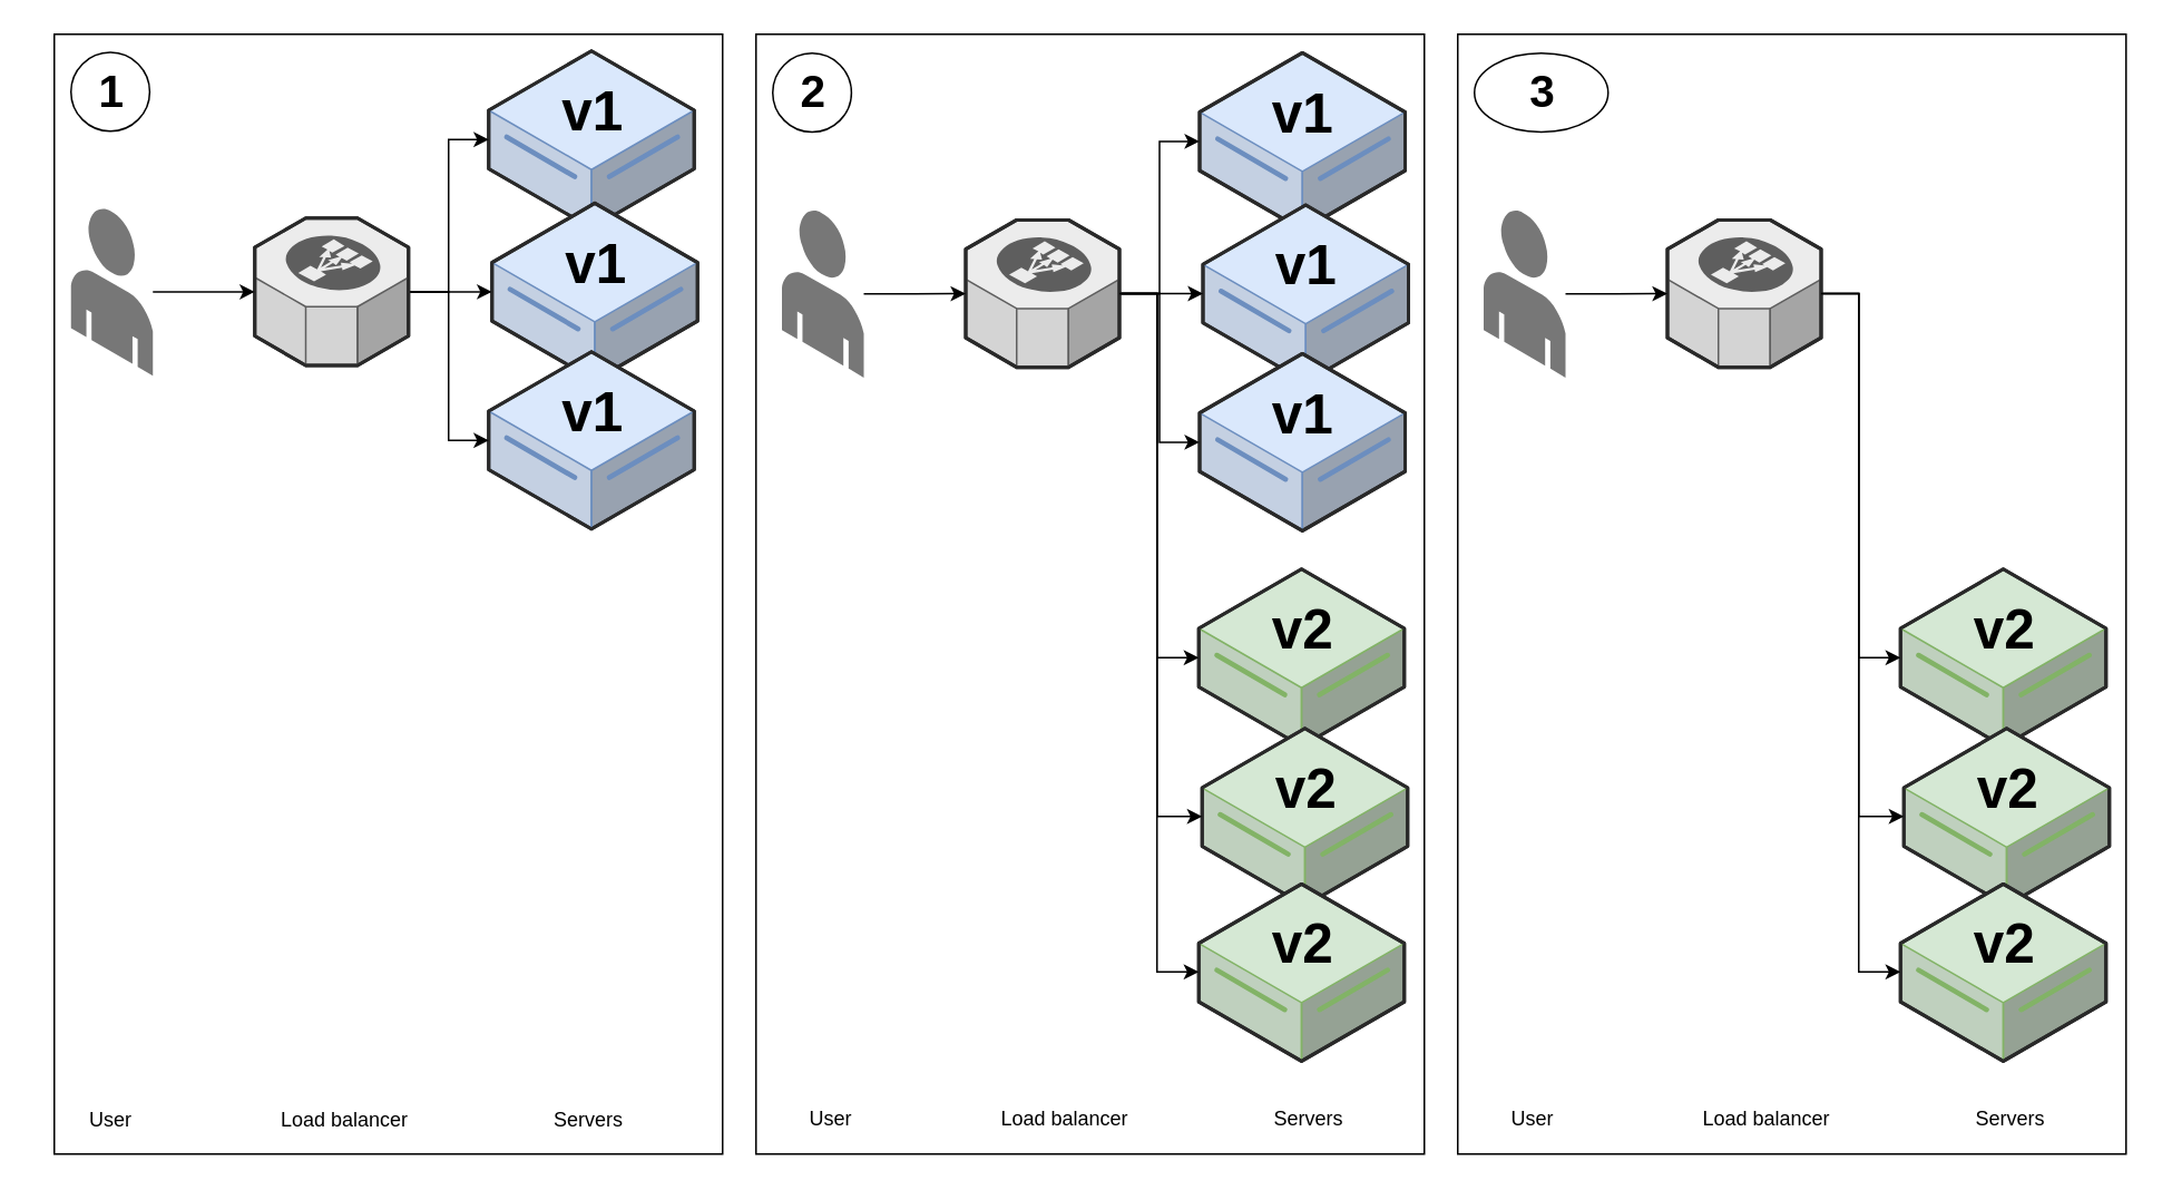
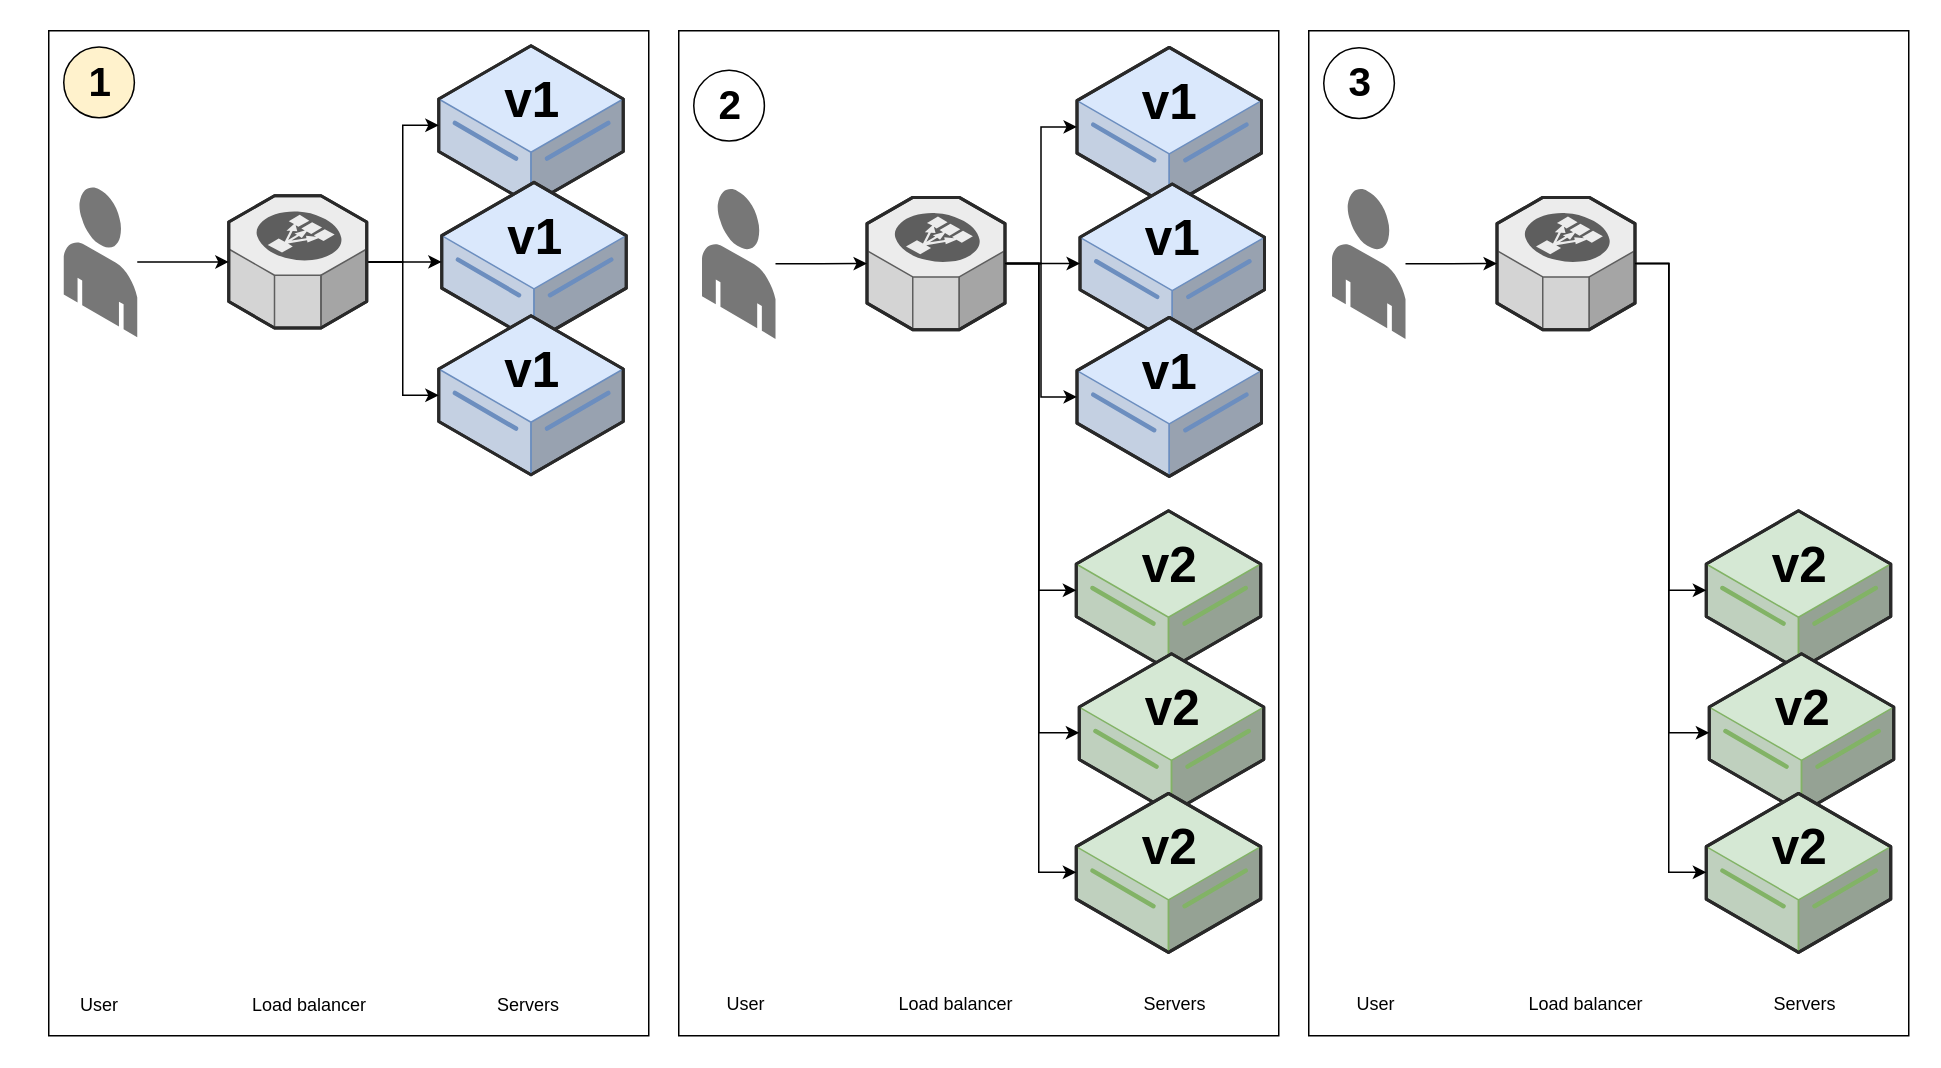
  <mxCell id="0" />
  <mxCell id="1" parent="0" />
  <mxCell id="2" value="" style="group" parent="1" vertex="1" connectable="0"><mxGeometry x="32" y="20" width="400" height="670" as="geometry" /></mxCell>
  <mxCell id="3" value="" style="rounded=0;whiteSpace=wrap;html=1;fillColor=none;" parent="2" vertex="1"><mxGeometry width="400" height="670" as="geometry" /></mxCell>
- <mxCell id="4" value="1" style="ellipse;whiteSpace=wrap;html=1;aspect=fixed;fontSize=27;fontStyle=1;spacing=2;spacingLeft=2;spacingTop=1;" parent="2" vertex="1"><mxGeometry x="10" y="10.881" width="47.103" height="47.103" as="geometry" /></mxCell>
+ <mxCell id="4" value="1" style="ellipse;whiteSpace=wrap;html=1;aspect=fixed;fontSize=27;fontStyle=1;spacing=2;spacingLeft=2;spacingTop=1;fillColor=#fff2cc;" parent="2" vertex="1"><mxGeometry x="10" y="10.881" width="47.103" height="47.103" as="geometry" /></mxCell>
  <mxCell id="5" value="Servers" style="text;html=1;align=center;verticalAlign=middle;whiteSpace=wrap;rounded=0;" parent="2" vertex="1"><mxGeometry x="290" y="634.999" width="60" height="29.92" as="geometry" /></mxCell>
  <mxCell id="6" value="Load balancer" style="text;html=1;align=center;verticalAlign=middle;whiteSpace=wrap;rounded=0;" parent="2" vertex="1"><mxGeometry x="129" y="635" width="90" height="29.92" as="geometry" /></mxCell>
  <mxCell id="7" value="User" style="text;html=1;align=center;verticalAlign=middle;whiteSpace=wrap;rounded=0;" parent="2" vertex="1"><mxGeometry x="-11.45" y="635" width="90" height="29.92" as="geometry" /></mxCell>
  <mxCell id="8" value="&lt;div style=&quot;font-size: 8px;&quot;&gt;&lt;font style=&quot;font-size: 8px;&quot;&gt;&lt;br style=&quot;&quot;&gt;&lt;/font&gt;&lt;/div&gt;v1" style="verticalLabelPosition=middle;html=1;verticalAlign=top;strokeWidth=1;align=center;outlineConnect=0;dashed=0;outlineConnect=0;shape=mxgraph.aws3d.dataServer;strokeColor=#6c8ebf;aspect=fixed;fillColor=#dae8fc;labelPosition=center;fontStyle=1;fontSize=33;" parent="1" vertex="1"><mxGeometry x="292" y="30" width="123" height="106" as="geometry" /></mxCell>
  <mxCell id="9" value="&lt;div style=&quot;font-size: 8px;&quot;&gt;&lt;font style=&quot;font-size: 8px;&quot;&gt;&lt;br style=&quot;&quot;&gt;&lt;/font&gt;&lt;/div&gt;v1" style="verticalLabelPosition=middle;html=1;verticalAlign=top;strokeWidth=1;align=center;outlineConnect=0;dashed=0;outlineConnect=0;shape=mxgraph.aws3d.dataServer;strokeColor=#6c8ebf;aspect=fixed;fillColor=#dae8fc;labelPosition=center;fontStyle=1;fontSize=33;" parent="1" vertex="1"><mxGeometry x="294" y="121.09" width="123" height="106" as="geometry" /></mxCell>
  <mxCell id="10" value="&lt;div style=&quot;font-size: 8px;&quot;&gt;&lt;font style=&quot;font-size: 8px;&quot;&gt;&lt;br style=&quot;&quot;&gt;&lt;/font&gt;&lt;/div&gt;v1" style="verticalLabelPosition=middle;html=1;verticalAlign=top;strokeWidth=1;align=center;outlineConnect=0;dashed=0;outlineConnect=0;shape=mxgraph.aws3d.dataServer;strokeColor=#6c8ebf;aspect=fixed;fillColor=#dae8fc;labelPosition=center;fontStyle=1;fontSize=33;" parent="1" vertex="1"><mxGeometry x="292" y="210" width="123" height="106" as="geometry" /></mxCell>
  <mxCell id="11" style="edgeStyle=orthogonalEdgeStyle;rounded=0;orthogonalLoop=1;jettySize=auto;html=1;" parent="1" source="14" target="8" edge="1"><mxGeometry relative="1" as="geometry" /></mxCell>
  <mxCell id="12" style="edgeStyle=orthogonalEdgeStyle;rounded=0;orthogonalLoop=1;jettySize=auto;html=1;" parent="1" source="14" target="9" edge="1"><mxGeometry relative="1" as="geometry" /></mxCell>
  <mxCell id="13" style="edgeStyle=orthogonalEdgeStyle;rounded=0;orthogonalLoop=1;jettySize=auto;html=1;" parent="1" source="14" target="10" edge="1"><mxGeometry relative="1" as="geometry" /></mxCell>
  <mxCell id="14" value="" style="verticalLabelPosition=bottom;html=1;verticalAlign=top;strokeWidth=1;align=center;outlineConnect=0;dashed=0;outlineConnect=0;shape=mxgraph.aws3d.elasticLoadBalancing;fillColor=#ECECEC;strokeColor=#5E5E5E;aspect=fixed;" parent="1" vertex="1"><mxGeometry x="152" y="130.01" width="92" height="88.17" as="geometry" /></mxCell>
  <mxCell id="15" style="edgeStyle=orthogonalEdgeStyle;rounded=0;orthogonalLoop=1;jettySize=auto;html=1;" parent="1" source="16" target="14" edge="1"><mxGeometry relative="1" as="geometry" /></mxCell>
  <mxCell id="16" value="" style="verticalLabelPosition=bottom;html=1;verticalAlign=top;strokeWidth=1;align=center;outlineConnect=0;dashed=0;outlineConnect=0;shape=mxgraph.aws3d.end_user;strokeColor=none;fillColor=#777777;aspect=fixed;" parent="1" vertex="1"><mxGeometry x="42" y="123.86" width="49" height="100.46" as="geometry" /></mxCell>
  <mxCell id="17" value="" style="group" parent="1" vertex="1" connectable="0"><mxGeometry x="452" y="20" width="400" height="670" as="geometry" /></mxCell>
  <mxCell id="18" value="" style="rounded=0;whiteSpace=wrap;html=1;fillColor=none;" parent="17" vertex="1"><mxGeometry width="400" height="670" as="geometry" /></mxCell>
- <mxCell id="19" value="2" style="ellipse;whiteSpace=wrap;html=1;aspect=fixed;fontSize=27;fontStyle=1;spacing=2;spacingLeft=2;spacingTop=1;" parent="17" vertex="1"><mxGeometry x="10" y="11.391" width="47.103" height="47.103" as="geometry" /></mxCell>
+ <mxCell id="19" value="2" style="ellipse;whiteSpace=wrap;html=1;aspect=fixed;fontSize=27;fontStyle=1;spacing=2;spacingLeft=2;spacingTop=1;" parent="17" vertex="1"><mxGeometry x="10" y="26.391" width="47.103" height="47.103" as="geometry" /></mxCell>
  <mxCell id="20" value="Servers" style="text;html=1;align=center;verticalAlign=middle;whiteSpace=wrap;rounded=0;" parent="17" vertex="1"><mxGeometry x="301.45" y="633.707" width="60" height="31.322" as="geometry" /></mxCell>
  <mxCell id="21" value="Load balancer" style="text;html=1;align=center;verticalAlign=middle;whiteSpace=wrap;rounded=0;" parent="17" vertex="1"><mxGeometry x="140.45" y="633.708" width="90" height="31.323" as="geometry" /></mxCell>
  <mxCell id="22" value="User" style="text;html=1;align=center;verticalAlign=middle;whiteSpace=wrap;rounded=0;" parent="17" vertex="1"><mxGeometry y="633.708" width="90" height="31.323" as="geometry" /></mxCell>
  <mxCell id="23" value="&lt;div style=&quot;font-size: 8px;&quot;&gt;&lt;font style=&quot;font-size: 8px;&quot;&gt;&lt;br style=&quot;&quot;&gt;&lt;/font&gt;&lt;/div&gt;v2" style="verticalLabelPosition=middle;html=1;verticalAlign=top;strokeWidth=1;align=center;outlineConnect=0;dashed=0;outlineConnect=0;shape=mxgraph.aws3d.dataServer;strokeColor=#82b366;aspect=fixed;fillColor=#d5e8d4;labelPosition=center;fontStyle=1;fontSize=33;" vertex="1" parent="17"><mxGeometry x="265" y="320.004" width="123" height="106" as="geometry" /></mxCell>
  <mxCell id="24" value="&lt;div style=&quot;font-size: 8px;&quot;&gt;&lt;font style=&quot;font-size: 8px;&quot;&gt;&lt;br style=&quot;&quot;&gt;&lt;/font&gt;&lt;/div&gt;v2" style="verticalLabelPosition=middle;html=1;verticalAlign=top;strokeWidth=1;align=center;outlineConnect=0;dashed=0;outlineConnect=0;shape=mxgraph.aws3d.dataServer;strokeColor=#82b366;aspect=fixed;fillColor=#d5e8d4;labelPosition=center;fontStyle=1;fontSize=33;" vertex="1" parent="17"><mxGeometry x="267" y="415.364" width="123" height="106" as="geometry" /></mxCell>
  <mxCell id="25" value="&lt;div style=&quot;font-size: 8px;&quot;&gt;&lt;font style=&quot;font-size: 8px;&quot;&gt;&lt;br style=&quot;&quot;&gt;&lt;/font&gt;&lt;/div&gt;v2" style="verticalLabelPosition=middle;html=1;verticalAlign=top;strokeWidth=1;align=center;outlineConnect=0;dashed=0;outlineConnect=0;shape=mxgraph.aws3d.dataServer;strokeColor=#82b366;aspect=fixed;fillColor=#d5e8d4;labelPosition=center;fontStyle=1;fontSize=33;" vertex="1" parent="17"><mxGeometry x="265" y="508.441" width="123" height="106" as="geometry" /></mxCell>
  <mxCell id="26" value="&lt;div style=&quot;font-size: 8px;&quot;&gt;&lt;font style=&quot;font-size: 8px;&quot;&gt;&lt;br style=&quot;&quot;&gt;&lt;/font&gt;&lt;/div&gt;v1" style="verticalLabelPosition=middle;html=1;verticalAlign=top;strokeWidth=1;align=center;outlineConnect=0;dashed=0;outlineConnect=0;shape=mxgraph.aws3d.dataServer;strokeColor=#6c8ebf;aspect=fixed;fillColor=#dae8fc;labelPosition=center;fontStyle=1;fontSize=33;" vertex="1" parent="1"><mxGeometry x="717.5" y="31.1" width="123" height="106" as="geometry" /></mxCell>
  <mxCell id="27" value="&lt;div style=&quot;font-size: 8px;&quot;&gt;&lt;font style=&quot;font-size: 8px;&quot;&gt;&lt;br style=&quot;&quot;&gt;&lt;/font&gt;&lt;/div&gt;v1" style="verticalLabelPosition=middle;html=1;verticalAlign=top;strokeWidth=1;align=center;outlineConnect=0;dashed=0;outlineConnect=0;shape=mxgraph.aws3d.dataServer;strokeColor=#6c8ebf;aspect=fixed;fillColor=#dae8fc;labelPosition=center;fontStyle=1;fontSize=33;" vertex="1" parent="1"><mxGeometry x="719.5" y="122.19" width="123" height="106" as="geometry" /></mxCell>
  <mxCell id="28" value="&lt;div style=&quot;font-size: 8px;&quot;&gt;&lt;font style=&quot;font-size: 8px;&quot;&gt;&lt;br style=&quot;&quot;&gt;&lt;/font&gt;&lt;/div&gt;v1" style="verticalLabelPosition=middle;html=1;verticalAlign=top;strokeWidth=1;align=center;outlineConnect=0;dashed=0;outlineConnect=0;shape=mxgraph.aws3d.dataServer;strokeColor=#6c8ebf;aspect=fixed;fillColor=#dae8fc;labelPosition=center;fontStyle=1;fontSize=33;" vertex="1" parent="1"><mxGeometry x="717.5" y="211.1" width="123" height="106" as="geometry" /></mxCell>
  <mxCell id="29" style="edgeStyle=orthogonalEdgeStyle;rounded=0;orthogonalLoop=1;jettySize=auto;html=1;" edge="1" parent="1" source="34" target="26"><mxGeometry relative="1" as="geometry" /></mxCell>
  <mxCell id="30" style="edgeStyle=orthogonalEdgeStyle;rounded=0;orthogonalLoop=1;jettySize=auto;html=1;" edge="1" parent="1" source="34" target="27"><mxGeometry relative="1" as="geometry" /></mxCell>
  <mxCell id="31" style="edgeStyle=orthogonalEdgeStyle;rounded=0;orthogonalLoop=1;jettySize=auto;html=1;" edge="1" parent="1" source="34" target="28"><mxGeometry relative="1" as="geometry" /></mxCell>
  <mxCell id="32" style="edgeStyle=orthogonalEdgeStyle;rounded=0;orthogonalLoop=1;jettySize=auto;html=1;" edge="1" parent="1" source="34" target="24"><mxGeometry relative="1" as="geometry"><Array as="points"><mxPoint x="692" y="175" /><mxPoint x="692" y="488" /></Array></mxGeometry></mxCell>
  <mxCell id="33" style="edgeStyle=orthogonalEdgeStyle;rounded=0;orthogonalLoop=1;jettySize=auto;html=1;" edge="1" parent="1" source="34" target="25"><mxGeometry relative="1" as="geometry"><Array as="points"><mxPoint x="692" y="175" /><mxPoint x="692" y="581" /></Array></mxGeometry></mxCell>
  <mxCell id="34" value="" style="verticalLabelPosition=bottom;html=1;verticalAlign=top;strokeWidth=1;align=center;outlineConnect=0;dashed=0;outlineConnect=0;shape=mxgraph.aws3d.elasticLoadBalancing;fillColor=#ECECEC;strokeColor=#5E5E5E;aspect=fixed;" vertex="1" parent="1"><mxGeometry x="577.5" y="131.11" width="92" height="88.17" as="geometry" /></mxCell>
  <mxCell id="35" style="edgeStyle=orthogonalEdgeStyle;rounded=0;orthogonalLoop=1;jettySize=auto;html=1;" edge="1" parent="1" source="36" target="34"><mxGeometry relative="1" as="geometry" /></mxCell>
  <mxCell id="36" value="" style="verticalLabelPosition=bottom;html=1;verticalAlign=top;strokeWidth=1;align=center;outlineConnect=0;dashed=0;outlineConnect=0;shape=mxgraph.aws3d.end_user;strokeColor=none;fillColor=#777777;aspect=fixed;" vertex="1" parent="1"><mxGeometry x="467.5" y="124.96" width="49" height="100.46" as="geometry" /></mxCell>
  <mxCell id="37" style="edgeStyle=orthogonalEdgeStyle;rounded=0;orthogonalLoop=1;jettySize=auto;html=1;" edge="1" parent="1" source="34" target="23"><mxGeometry relative="1" as="geometry"><mxPoint x="671.5" y="175.201" as="sourcePoint" /><mxPoint x="719" y="393" as="targetPoint" /><Array as="points"><mxPoint x="692" y="175" /><mxPoint x="692" y="393" /></Array></mxGeometry></mxCell>
  <mxCell id="38" value="" style="group" vertex="1" connectable="0" parent="1"><mxGeometry x="872" y="20" width="400" height="670" as="geometry" /></mxCell>
  <mxCell id="39" value="" style="rounded=0;whiteSpace=wrap;html=1;fillColor=none;" vertex="1" parent="38"><mxGeometry width="400" height="670" as="geometry" /></mxCell>
- <mxCell id="40" value="3" style="ellipse;whiteSpace=wrap;html=1;aspect=fixed;fontSize=27;fontStyle=1;spacing=2;spacingLeft=2;spacingTop=1;" vertex="1" parent="38"><mxGeometry x="10" y="11.391" width="80" height="47.103" as="geometry" /></mxCell>
+ <mxCell id="40" value="3" style="ellipse;whiteSpace=wrap;html=1;aspect=fixed;fontSize=27;fontStyle=1;spacing=2;spacingLeft=2;spacingTop=1;" vertex="1" parent="38"><mxGeometry x="10" y="11.391" width="47.103" height="47.103" as="geometry" /></mxCell>
  <mxCell id="41" value="Servers" style="text;html=1;align=center;verticalAlign=middle;whiteSpace=wrap;rounded=0;" vertex="1" parent="38"><mxGeometry x="301.45" y="633.707" width="60" height="31.322" as="geometry" /></mxCell>
  <mxCell id="42" value="Load balancer" style="text;html=1;align=center;verticalAlign=middle;whiteSpace=wrap;rounded=0;" vertex="1" parent="38"><mxGeometry x="140.45" y="633.708" width="90" height="31.323" as="geometry" /></mxCell>
  <mxCell id="43" value="User" style="text;html=1;align=center;verticalAlign=middle;whiteSpace=wrap;rounded=0;" vertex="1" parent="38"><mxGeometry y="633.708" width="90" height="31.323" as="geometry" /></mxCell>
  <mxCell id="44" value="&lt;div style=&quot;font-size: 8px;&quot;&gt;&lt;font style=&quot;font-size: 8px;&quot;&gt;&lt;br style=&quot;&quot;&gt;&lt;/font&gt;&lt;/div&gt;v2" style="verticalLabelPosition=middle;html=1;verticalAlign=top;strokeWidth=1;align=center;outlineConnect=0;dashed=0;outlineConnect=0;shape=mxgraph.aws3d.dataServer;strokeColor=#82b366;aspect=fixed;fillColor=#d5e8d4;labelPosition=center;fontStyle=1;fontSize=33;" vertex="1" parent="38"><mxGeometry x="265" y="320.004" width="123" height="106" as="geometry" /></mxCell>
  <mxCell id="45" value="&lt;div style=&quot;font-size: 8px;&quot;&gt;&lt;font style=&quot;font-size: 8px;&quot;&gt;&lt;br style=&quot;&quot;&gt;&lt;/font&gt;&lt;/div&gt;v2" style="verticalLabelPosition=middle;html=1;verticalAlign=top;strokeWidth=1;align=center;outlineConnect=0;dashed=0;outlineConnect=0;shape=mxgraph.aws3d.dataServer;strokeColor=#82b366;aspect=fixed;fillColor=#d5e8d4;labelPosition=center;fontStyle=1;fontSize=33;" vertex="1" parent="38"><mxGeometry x="267" y="415.364" width="123" height="106" as="geometry" /></mxCell>
  <mxCell id="46" value="&lt;div style=&quot;font-size: 8px;&quot;&gt;&lt;font style=&quot;font-size: 8px;&quot;&gt;&lt;br style=&quot;&quot;&gt;&lt;/font&gt;&lt;/div&gt;v2" style="verticalLabelPosition=middle;html=1;verticalAlign=top;strokeWidth=1;align=center;outlineConnect=0;dashed=0;outlineConnect=0;shape=mxgraph.aws3d.dataServer;strokeColor=#82b366;aspect=fixed;fillColor=#d5e8d4;labelPosition=center;fontStyle=1;fontSize=33;" vertex="1" parent="38"><mxGeometry x="265" y="508.441" width="123" height="106" as="geometry" /></mxCell>
  <mxCell id="47" style="edgeStyle=orthogonalEdgeStyle;rounded=0;orthogonalLoop=1;jettySize=auto;html=1;" edge="1" parent="1" source="49" target="45"><mxGeometry relative="1" as="geometry"><Array as="points"><mxPoint x="1112" y="175" /><mxPoint x="1112" y="488" /></Array></mxGeometry></mxCell>
  <mxCell id="48" style="edgeStyle=orthogonalEdgeStyle;rounded=0;orthogonalLoop=1;jettySize=auto;html=1;" edge="1" parent="1" source="49" target="46"><mxGeometry relative="1" as="geometry"><Array as="points"><mxPoint x="1112" y="175" /><mxPoint x="1112" y="581" /></Array></mxGeometry></mxCell>
  <mxCell id="49" value="" style="verticalLabelPosition=bottom;html=1;verticalAlign=top;strokeWidth=1;align=center;outlineConnect=0;dashed=0;outlineConnect=0;shape=mxgraph.aws3d.elasticLoadBalancing;fillColor=#ECECEC;strokeColor=#5E5E5E;aspect=fixed;" vertex="1" parent="1"><mxGeometry x="997.5" y="131.11" width="92" height="88.17" as="geometry" /></mxCell>
  <mxCell id="50" style="edgeStyle=orthogonalEdgeStyle;rounded=0;orthogonalLoop=1;jettySize=auto;html=1;" edge="1" parent="1" source="51" target="49"><mxGeometry relative="1" as="geometry" /></mxCell>
  <mxCell id="51" value="" style="verticalLabelPosition=bottom;html=1;verticalAlign=top;strokeWidth=1;align=center;outlineConnect=0;dashed=0;outlineConnect=0;shape=mxgraph.aws3d.end_user;strokeColor=none;fillColor=#777777;aspect=fixed;" vertex="1" parent="1"><mxGeometry x="887.5" y="124.96" width="49" height="100.46" as="geometry" /></mxCell>
  <mxCell id="52" style="edgeStyle=orthogonalEdgeStyle;rounded=0;orthogonalLoop=1;jettySize=auto;html=1;" edge="1" parent="1" source="49" target="44"><mxGeometry relative="1" as="geometry"><mxPoint x="1091.5" y="175.201" as="sourcePoint" /><mxPoint x="1139" y="393" as="targetPoint" /><Array as="points"><mxPoint x="1112" y="175" /><mxPoint x="1112" y="393" /></Array></mxGeometry></mxCell>
